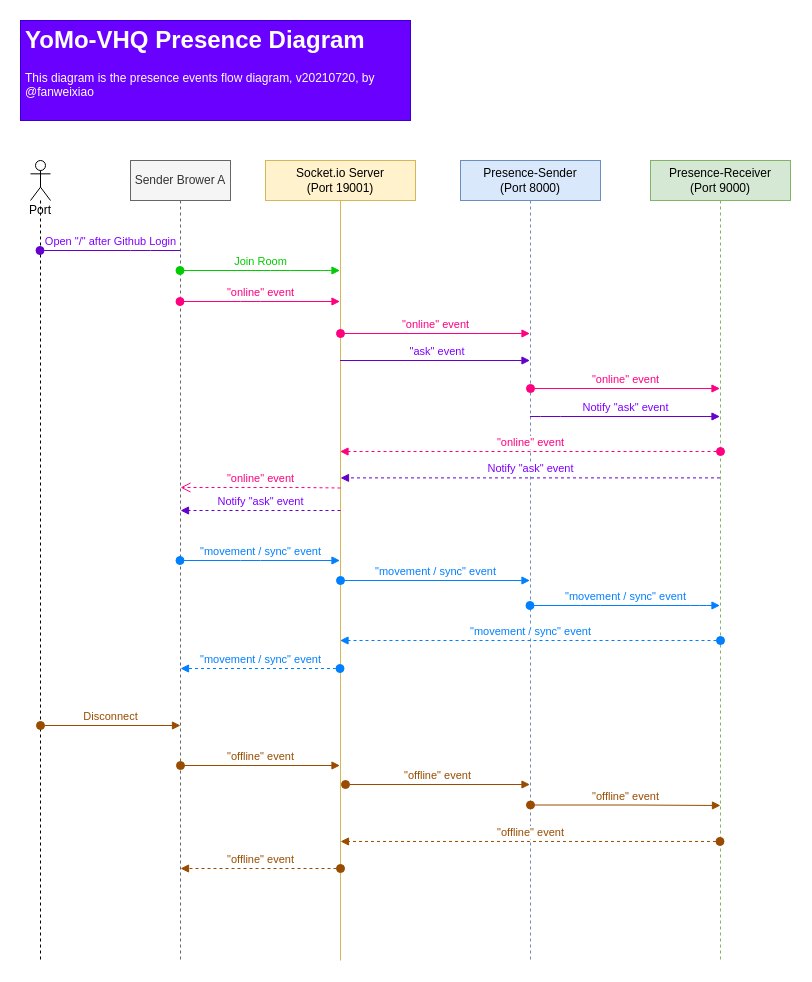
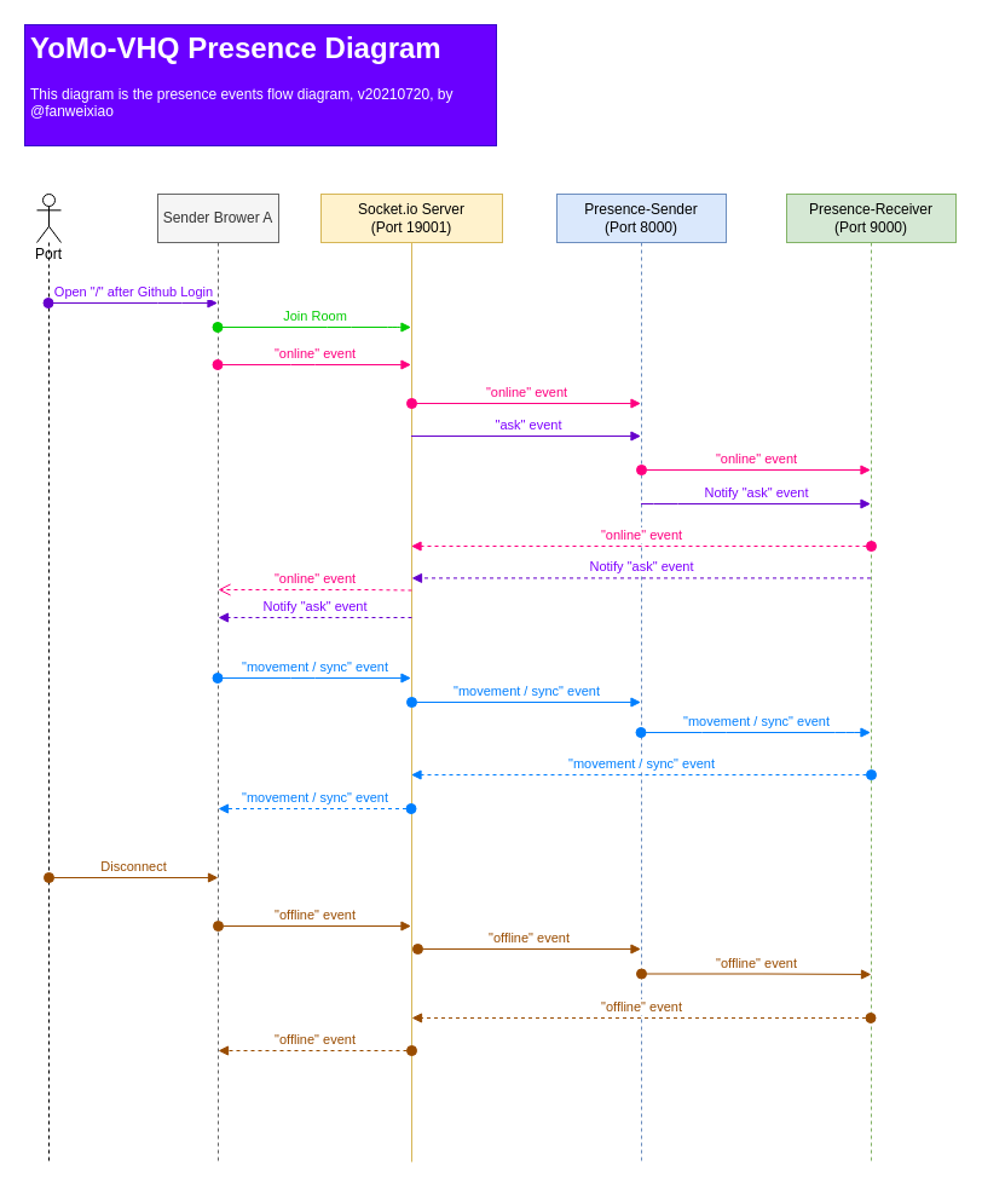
  <mxCell id="0" />
  <mxCell id="1" parent="0" />
  <mxCell id="2" value="Sender Brower A" style="shape=umlLifeline;perimeter=lifelinePerimeter;whiteSpace=wrap;html=1;container=1;collapsible=0;recursiveResize=0;outlineConnect=0;fillColor=#f5f5f5;strokeColor=#666666;fontColor=#333333;" parent="1" vertex="1"><mxGeometry x="130" y="160" width="100" height="800" as="geometry" /></mxCell>
  <mxCell id="3" value="Socket.io Server&lt;br&gt;(Port 19001)" style="shape=umlLifeline;perimeter=lifelinePerimeter;whiteSpace=wrap;html=1;container=1;collapsible=0;recursiveResize=0;outlineConnect=0;lifelineDashed=0;fillColor=#fff2cc;strokeColor=#d6b656;" parent="1" vertex="1"><mxGeometry x="265" y="160" width="150" height="800" as="geometry" /></mxCell>
  <mxCell id="4" value="Presence-Sender&lt;br&gt;(Port 8000)" style="shape=umlLifeline;perimeter=lifelinePerimeter;whiteSpace=wrap;html=1;container=1;collapsible=0;recursiveResize=0;outlineConnect=0;fillColor=#dae8fc;strokeColor=#6c8ebf;" parent="1" vertex="1"><mxGeometry x="460" y="160" width="140" height="800" as="geometry" /></mxCell>
  <mxCell id="5" value="Presence-Receiver&lt;br&gt;(Port 9000)" style="shape=umlLifeline;perimeter=lifelinePerimeter;whiteSpace=wrap;html=1;container=1;collapsible=0;recursiveResize=0;outlineConnect=0;fillColor=#d5e8d4;strokeColor=#82b366;" parent="1" vertex="1"><mxGeometry x="650" y="160" width="140" height="800" as="geometry" /></mxCell>
  <mxCell id="6" value="Port" style="shape=umlLifeline;participant=umlActor;perimeter=lifelinePerimeter;whiteSpace=wrap;html=1;container=1;collapsible=0;recursiveResize=0;verticalAlign=top;spacingTop=36;outlineConnect=0;" parent="1" vertex="1"><mxGeometry x="30" y="160" width="20" height="800" as="geometry" /></mxCell>
  <mxCell id="7" value="&lt;font color=&quot;#7f00ff&quot;&gt;Notify &quot;ask&quot; event&lt;/font&gt;" style="html=1;verticalAlign=bottom;endArrow=block;strokeColor=#6600CC;" parent="1" edge="1"><mxGeometry relative="1" as="geometry"><mxPoint x="529.5" y="416" as="sourcePoint" /><mxPoint x="719.5" y="416" as="targetPoint" /><Array as="points"><mxPoint x="550" y="416" /></Array></mxGeometry></mxCell>
  <mxCell id="8" value="&lt;font color=&quot;#7f00ff&quot;&gt;Notify &quot;ask&quot; event&lt;/font&gt;" style="html=1;verticalAlign=bottom;endArrow=block;entryX=0.5;entryY=0.388;entryDx=0;entryDy=0;entryPerimeter=0;strokeColor=#6600CC;dashed=1;" parent="1" edge="1"><mxGeometry relative="1" as="geometry"><mxPoint x="719.5" y="477.4" as="sourcePoint" /><mxPoint x="340" y="477.4" as="targetPoint" /><Array as="points" /></mxGeometry></mxCell>
  <mxCell id="9" value="&lt;font color=&quot;#00cc00&quot;&gt;Join Room&lt;/font&gt;" style="html=1;verticalAlign=bottom;startArrow=oval;startFill=1;endArrow=block;startSize=8;fillColor=#008a00;rounded=1;strokeColor=#00CC00;" parent="1" source="2" target="3" edge="1"><mxGeometry width="60" relative="1" as="geometry"><mxPoint x="180" y="390" as="sourcePoint" /><mxPoint x="319.5" y="390" as="targetPoint" /><Array as="points"><mxPoint x="280" y="270" /><mxPoint x="330" y="270" /></Array></mxGeometry></mxCell>
- <mxCell id="10" value="&lt;font color=&quot;#7f00ff&quot;&gt;Open &quot;/&quot; after Github Login&lt;/font&gt;" style="html=1;verticalAlign=bottom;startArrow=oval;startFill=1;endArrow=none;startSize=8;strokeColor=#6600CC;" parent="1" source="6" target="2" edge="1"><mxGeometry width="60" relative="1" as="geometry"><mxPoint x="40" y="260" as="sourcePoint" /><mxPoint x="100" y="260" as="targetPoint" /><Array as="points"><mxPoint x="140" y="250" /></Array></mxGeometry></mxCell>
+ <mxCell id="10" value="&lt;font color=&quot;#7f00ff&quot;&gt;Open &quot;/&quot; after Github Login&lt;/font&gt;" style="html=1;verticalAlign=bottom;startArrow=oval;startFill=1;endArrow=block;startSize=8;strokeColor=#6600CC;" parent="1" source="6" target="2" edge="1"><mxGeometry width="60" relative="1" as="geometry"><mxPoint x="40" y="260" as="sourcePoint" /><mxPoint x="100" y="260" as="targetPoint" /><Array as="points"><mxPoint x="140" y="250" /></Array></mxGeometry></mxCell>
  <mxCell id="11" value="&lt;font color=&quot;#ff0080&quot;&gt;&quot;online&quot; event&lt;br&gt;&lt;/font&gt;" style="html=1;verticalAlign=bottom;startArrow=oval;startFill=1;endArrow=block;startSize=8;strokeColor=#FF0080;" parent="1" edge="1"><mxGeometry width="60" relative="1" as="geometry"><mxPoint x="179.5" y="301" as="sourcePoint" /><mxPoint x="339.5" y="301" as="targetPoint" /><Array as="points"><mxPoint x="250" y="301" /></Array></mxGeometry></mxCell>
  <mxCell id="12" value="&lt;font color=&quot;#ff0080&quot;&gt;&quot;online&quot; event&lt;br&gt;&lt;/font&gt;" style="html=1;verticalAlign=bottom;startArrow=oval;startFill=1;endArrow=block;startSize=8;strokeColor=#FF0080;" parent="1" edge="1" target="4"><mxGeometry width="60" relative="1" as="geometry"><mxPoint x="340" y="333" as="sourcePoint" /><mxPoint x="519.5" y="333" as="targetPoint" /><Array as="points" /></mxGeometry></mxCell>
  <mxCell id="13" value="&lt;font color=&quot;#ff0080&quot;&gt;&quot;online&quot; event&lt;/font&gt;" style="html=1;verticalAlign=bottom;endArrow=open;dashed=1;endSize=8;strokeColor=#FF0080;" parent="1" edge="1"><mxGeometry relative="1" as="geometry"><mxPoint x="180" y="487" as="targetPoint" /><mxPoint x="340" y="487.5" as="sourcePoint" /><Array as="points"><mxPoint x="300.5" y="487" /><mxPoint x="230.5" y="487" /></Array></mxGeometry></mxCell>
  <mxCell id="14" value="&lt;font&gt;Disconnect&lt;/font&gt;" style="html=1;verticalAlign=bottom;startArrow=oval;startFill=1;endArrow=block;startSize=8;fontColor=#994C00;strokeColor=#994C00;" parent="1" edge="1"><mxGeometry width="60" relative="1" as="geometry"><mxPoint x="40" y="725" as="sourcePoint" /><mxPoint x="180" y="725" as="targetPoint" /><Array as="points" /></mxGeometry></mxCell>
  <mxCell id="15" value="&lt;font&gt;&quot;offline&quot; event&lt;/font&gt;" style="html=1;verticalAlign=bottom;startArrow=oval;startFill=1;endArrow=block;startSize=8;fontColor=#994C00;strokeColor=#994C00;" parent="1" edge="1"><mxGeometry width="60" relative="1" as="geometry"><mxPoint x="180" y="765" as="sourcePoint" /><mxPoint x="339.5" y="765" as="targetPoint" /><Array as="points"><mxPoint x="280.5" y="765" /></Array></mxGeometry></mxCell>
  <mxCell id="16" value="&lt;font&gt;&quot;offline&quot; event&lt;/font&gt;" style="html=1;verticalAlign=bottom;startArrow=oval;startFill=1;endArrow=block;startSize=8;fontColor=#994C00;strokeColor=#994C00;dashed=1;" parent="1" source="5" edge="1"><mxGeometry width="60" relative="1" as="geometry"><mxPoint x="501.5" y="840" as="sourcePoint" /><mxPoint x="340" y="840.96" as="targetPoint" /><Array as="points"><mxPoint x="410.5" y="840.96" /></Array></mxGeometry></mxCell>
  <mxCell id="17" value="&lt;font&gt;&quot;offline&quot; event&lt;/font&gt;" style="html=1;verticalAlign=bottom;startArrow=oval;startFill=1;endArrow=block;startSize=8;fontColor=#994C00;strokeColor=#994C00;" parent="1" edge="1"><mxGeometry width="60" relative="1" as="geometry"><mxPoint x="345" y="784" as="sourcePoint" /><mxPoint x="529.5" y="784" as="targetPoint" /><Array as="points"><mxPoint x="445.5" y="784" /></Array></mxGeometry></mxCell>
  <mxCell id="18" value="&lt;font&gt;&quot;offline&quot; event&lt;/font&gt;" style="html=1;verticalAlign=bottom;startArrow=oval;startFill=1;endArrow=block;startSize=8;fontColor=#994C00;strokeColor=#994C00;" parent="1" edge="1"><mxGeometry width="60" relative="1" as="geometry"><mxPoint x="530" y="804.5" as="sourcePoint" /><mxPoint x="720" y="805" as="targetPoint" /><Array as="points"><mxPoint x="630.5" y="804.5" /></Array></mxGeometry></mxCell>
  <mxCell id="19" value="&lt;font color=&quot;#ff0080&quot;&gt;&quot;online&quot; event&lt;br&gt;&lt;/font&gt;" style="html=1;verticalAlign=bottom;startArrow=oval;startFill=1;endArrow=block;startSize=8;strokeColor=#FF0080;" parent="1" edge="1"><mxGeometry width="60" relative="1" as="geometry"><mxPoint x="530" y="388" as="sourcePoint" /><mxPoint x="719.5" y="388" as="targetPoint" /><Array as="points"><mxPoint x="590.5" y="388" /></Array></mxGeometry></mxCell>
  <mxCell id="20" value="&lt;font color=&quot;#ff0080&quot;&gt;&quot;online&quot; event&lt;br&gt;&lt;/font&gt;" style="html=1;verticalAlign=bottom;startArrow=oval;startFill=1;endArrow=block;startSize=8;strokeColor=#FF0080;dashed=1;" parent="1" edge="1"><mxGeometry width="60" relative="1" as="geometry"><mxPoint x="720" y="451" as="sourcePoint" /><mxPoint x="339.5" y="451" as="targetPoint" /><Array as="points" /></mxGeometry></mxCell>
  <mxCell id="21" value="&lt;font color=&quot;#007fff&quot;&gt;&quot;movement / sync&quot; event&lt;/font&gt;" style="html=1;verticalAlign=bottom;startArrow=oval;startFill=1;endArrow=block;startSize=8;fontColor=#994C00;fillColor=#1ba1e2;strokeColor=#007FFF;" parent="1" source="2" target="3" edge="1"><mxGeometry width="60" relative="1" as="geometry"><mxPoint x="180" y="550" as="sourcePoint" /><mxPoint x="240" y="550" as="targetPoint" /><Array as="points"><mxPoint x="250" y="560" /></Array></mxGeometry></mxCell>
  <mxCell id="22" value="&lt;font color=&quot;#007fff&quot;&gt;&quot;movement / sync&quot; event&lt;/font&gt;" style="html=1;verticalAlign=bottom;startArrow=oval;startFill=1;endArrow=block;startSize=8;fontColor=#994C00;fillColor=#1ba1e2;strokeColor=#007FFF;exitX=0.5;exitY=0.525;exitDx=0;exitDy=0;exitPerimeter=0;" parent="1" source="3" target="4" edge="1"><mxGeometry width="60" relative="1" as="geometry"><mxPoint x="345" y="580" as="sourcePoint" /><mxPoint x="505" y="580" as="targetPoint" /><Array as="points"><mxPoint x="415.5" y="580" /></Array></mxGeometry></mxCell>
  <mxCell id="23" value="&lt;font color=&quot;#007fff&quot;&gt;&quot;movement / sync&quot; event&lt;/font&gt;" style="html=1;verticalAlign=bottom;startArrow=oval;startFill=1;endArrow=block;startSize=8;fontColor=#994C00;fillColor=#1ba1e2;strokeColor=#007FFF;" parent="1" edge="1"><mxGeometry width="60" relative="1" as="geometry"><mxPoint x="529.5" y="605" as="sourcePoint" /><mxPoint x="719.5" y="605" as="targetPoint" /><Array as="points"><mxPoint x="590" y="605" /><mxPoint x="700" y="605" /></Array></mxGeometry></mxCell>
  <mxCell id="24" value="&lt;font color=&quot;#007fff&quot;&gt;&quot;movement / sync&quot; event&lt;/font&gt;" style="html=1;verticalAlign=bottom;startArrow=oval;startFill=1;endArrow=block;startSize=8;fontColor=#994C00;fillColor=#1ba1e2;strokeColor=#007FFF;exitX=0.5;exitY=0.525;exitDx=0;exitDy=0;exitPerimeter=0;dashed=1;" parent="1" edge="1" target="3"><mxGeometry width="60" relative="1" as="geometry"><mxPoint x="720" y="640" as="sourcePoint" /><mxPoint x="950" y="640" as="targetPoint" /><Array as="points" /></mxGeometry></mxCell>
  <mxCell id="25" value="&lt;h1&gt;YoMo-VHQ Presence Diagram&lt;/h1&gt;&lt;p&gt;This diagram is the presence events flow diagram, v20210720, by @fanweixiao&lt;/p&gt;" style="text;html=1;strokeColor=#3700CC;fillColor=#6a00ff;spacing=5;spacingTop=-20;whiteSpace=wrap;overflow=hidden;rounded=0;fontColor=#ffffff;align=left;" parent="1" vertex="1"><mxGeometry x="20" y="20" width="390" height="100" as="geometry" /></mxCell>
  <mxCell id="26" value="&lt;font color=&quot;#7f00ff&quot;&gt;&amp;nbsp;&quot;ask&quot; event&lt;/font&gt;" style="html=1;verticalAlign=bottom;endArrow=block;strokeColor=#6600CC;" parent="1" edge="1"><mxGeometry relative="1" as="geometry"><mxPoint x="339.5" y="360" as="sourcePoint" /><mxPoint x="529.5" y="360" as="targetPoint" /></mxGeometry></mxCell>
  <mxCell id="27" value="&lt;font color=&quot;#7f00ff&quot;&gt;Notify &quot;ask&quot; event&lt;/font&gt;" style="html=1;verticalAlign=bottom;endArrow=block;entryX=0.5;entryY=0.388;entryDx=0;entryDy=0;entryPerimeter=0;strokeColor=#6600CC;dashed=1;" edge="1" parent="1"><mxGeometry relative="1" as="geometry"><mxPoint x="340" y="510" as="sourcePoint" /><mxPoint x="180" y="510" as="targetPoint" /><Array as="points" /></mxGeometry></mxCell>
  <mxCell id="28" value="&lt;font color=&quot;#007fff&quot;&gt;&quot;movement / sync&quot; event&lt;/font&gt;" style="html=1;verticalAlign=bottom;startArrow=oval;startFill=1;endArrow=block;startSize=8;fontColor=#994C00;fillColor=#1ba1e2;strokeColor=#007FFF;dashed=1;" edge="1" parent="1"><mxGeometry width="60" relative="1" as="geometry"><mxPoint x="339.5" y="668" as="sourcePoint" /><mxPoint x="180" y="668" as="targetPoint" /><Array as="points" /></mxGeometry></mxCell>
  <mxCell id="29" value="&lt;font&gt;&quot;offline&quot; event&lt;/font&gt;" style="html=1;verticalAlign=bottom;startArrow=oval;startFill=1;endArrow=block;startSize=8;fontColor=#994C00;strokeColor=#994C00;dashed=1;" edge="1" parent="1"><mxGeometry width="60" relative="1" as="geometry"><mxPoint x="340" y="868" as="sourcePoint" /><mxPoint x="180" y="868" as="targetPoint" /><Array as="points"><mxPoint x="250.5" y="868" /></Array></mxGeometry></mxCell>
